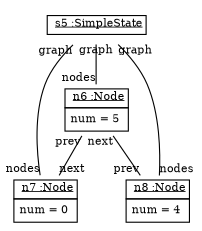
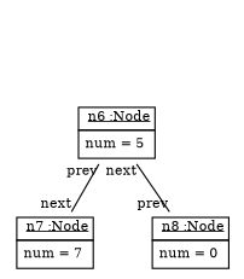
  graph {
    compound=true
    node [fontsize=10 shape=none]
    edge [fontsize=10 headlabel=nodes taillabel="graph"]
-   n1 [label=<<table border='0' cellborder='1' cellspacing='0'> <tr> <td href="../test/org/sdmlib/models/patterns/example/SimpleState.java"> <u>s5 :SimpleState</u></td></tr></table>>]
    n2 [label=<<table border='0' cellborder='1' cellspacing='0'> <tr> <td href="../test/org/sdmlib/models/patterns/example/Node.java"> <u>n6 :Node</u></td></tr><tr><td><table border='0' cellborder='0' cellspacing='0'><tr><td align='left'>num = 5</td></tr></table></td></tr></table>>]
-   n3 [label=<<table border='0' cellborder='1' cellspacing='0'> <tr> <td href="../test/org/sdmlib/models/patterns/example/Node.java"> <u>n7 :Node</u></td></tr><tr><td><table border='0' cellborder='0' cellspacing='0'><tr><td align='left'>num = 0</td></tr></table></td></tr></table>>]
-   n4 [label=<<table border='0' cellborder='1' cellspacing='0'> <tr> <td href="../test/org/sdmlib/models/patterns/example/Node.java"> <u>n8 :Node</u></td></tr><tr><td><table border='0' cellborder='0' cellspacing='0'><tr><td align='left'>num = 4</td></tr></table></td></tr></table>>]
-   n1 -- n2
-   n1 -- n3
-   n1 -- n4
+   n3 [label=<<table border='0' cellborder='1' cellspacing='0'> <tr> <td href="../test/org/sdmlib/models/patterns/example/Node.java"> <u>n7 :Node</u></td></tr><tr><td><table border='0' cellborder='0' cellspacing='0'><tr><td align='left'>num = 7</td></tr></table></td></tr></table>>]
+   n4 [label=<<table border='0' cellborder='1' cellspacing='0'> <tr> <td href="../test/org/sdmlib/models/patterns/example/Node.java"> <u>n8 :Node</u></td></tr><tr><td><table border='0' cellborder='0' cellspacing='0'><tr><td align='left'>num = 0</td></tr></table></td></tr></table>>]
    n2 -- n3 [headlabel=next taillabel=prev]
    n2 -- n4 [headlabel=prev taillabel=next]
  }
